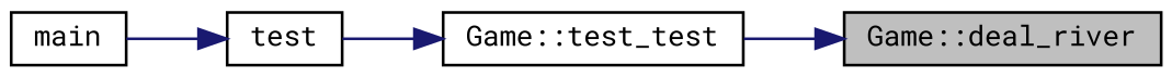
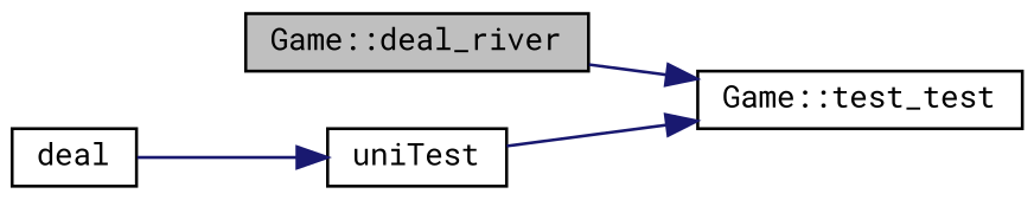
  digraph {
    fontname="Roboto Mono"
    rankdir=RL
    node [color=black fillcolor=white fontname="Roboto Mono" fontsize=10 shape=record style=filled]
    edge [color=midnightblue dir=back fontname="Roboto Mono" fontsize=10 labelfontname=Helvetica labelfontsize=10 style=solid]
    n1 [fillcolor=grey75 fontcolor=black height=0.2 label="Game::deal_river" width=0.4]
    n2 [height=0.2 label="Game::test_test" width=0.4]
-   n3 [height=0.2 label=test width=0.4]
-   n4 [height=0.2 label=main width=0.4]
-   n1 -> n2
+   n3 [height=0.2 label=uniTest width=0.4]
+   n4 [height=0.2 label=deal width=0.4]
+   n2 -> n1
    n2 -> n3
    n3 -> n4
  }
